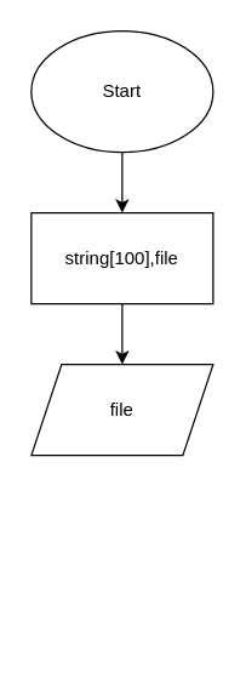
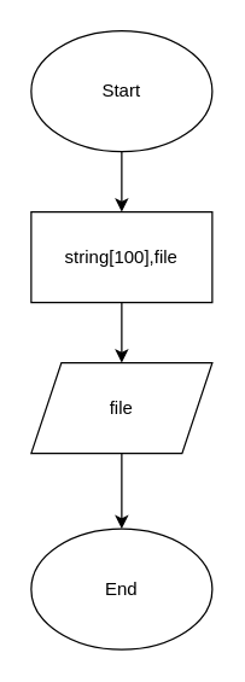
  <mxCell id="0" />
  <mxCell id="1" parent="0" />
  <mxCell id="2" style="edgeStyle=orthogonalEdgeStyle;rounded=0;orthogonalLoop=1;jettySize=auto;html=1;entryX=0.5;entryY=0;entryDx=0;entryDy=0;" edge="1" parent="1" source="3" target="5"><mxGeometry relative="1" as="geometry" /></mxCell>
  <mxCell id="3" value="Start" style="ellipse;whiteSpace=wrap;html=1;" vertex="1" parent="1"><mxGeometry x="20" y="20" width="120" height="80" as="geometry" /></mxCell>
  <mxCell id="4" style="edgeStyle=orthogonalEdgeStyle;rounded=0;orthogonalLoop=1;jettySize=auto;html=1;entryX=0.5;entryY=0;entryDx=0;entryDy=0;" edge="1" parent="1" source="5" target="7"><mxGeometry relative="1" as="geometry" /></mxCell>
  <mxCell id="5" value="string[100],file" style="rounded=0;whiteSpace=wrap;html=1;" vertex="1" parent="1"><mxGeometry x="20" y="140" width="120" height="60" as="geometry" /></mxCell>
+ <mxCell id="6" style="edgeStyle=orthogonalEdgeStyle;rounded=0;orthogonalLoop=1;jettySize=auto;html=1;" edge="1" parent="1" source="7" target="8"><mxGeometry relative="1" as="geometry" /></mxCell>
  <mxCell id="7" value="file" style="shape=parallelogram;perimeter=parallelogramPerimeter;whiteSpace=wrap;html=1;fixedSize=1;" vertex="1" parent="1"><mxGeometry x="20" y="240" width="120" height="60" as="geometry" /></mxCell>
+ <mxCell id="8" value="End" style="ellipse;whiteSpace=wrap;html=1;" vertex="1" parent="1"><mxGeometry x="20" y="350" width="120" height="80" as="geometry" /></mxCell>
